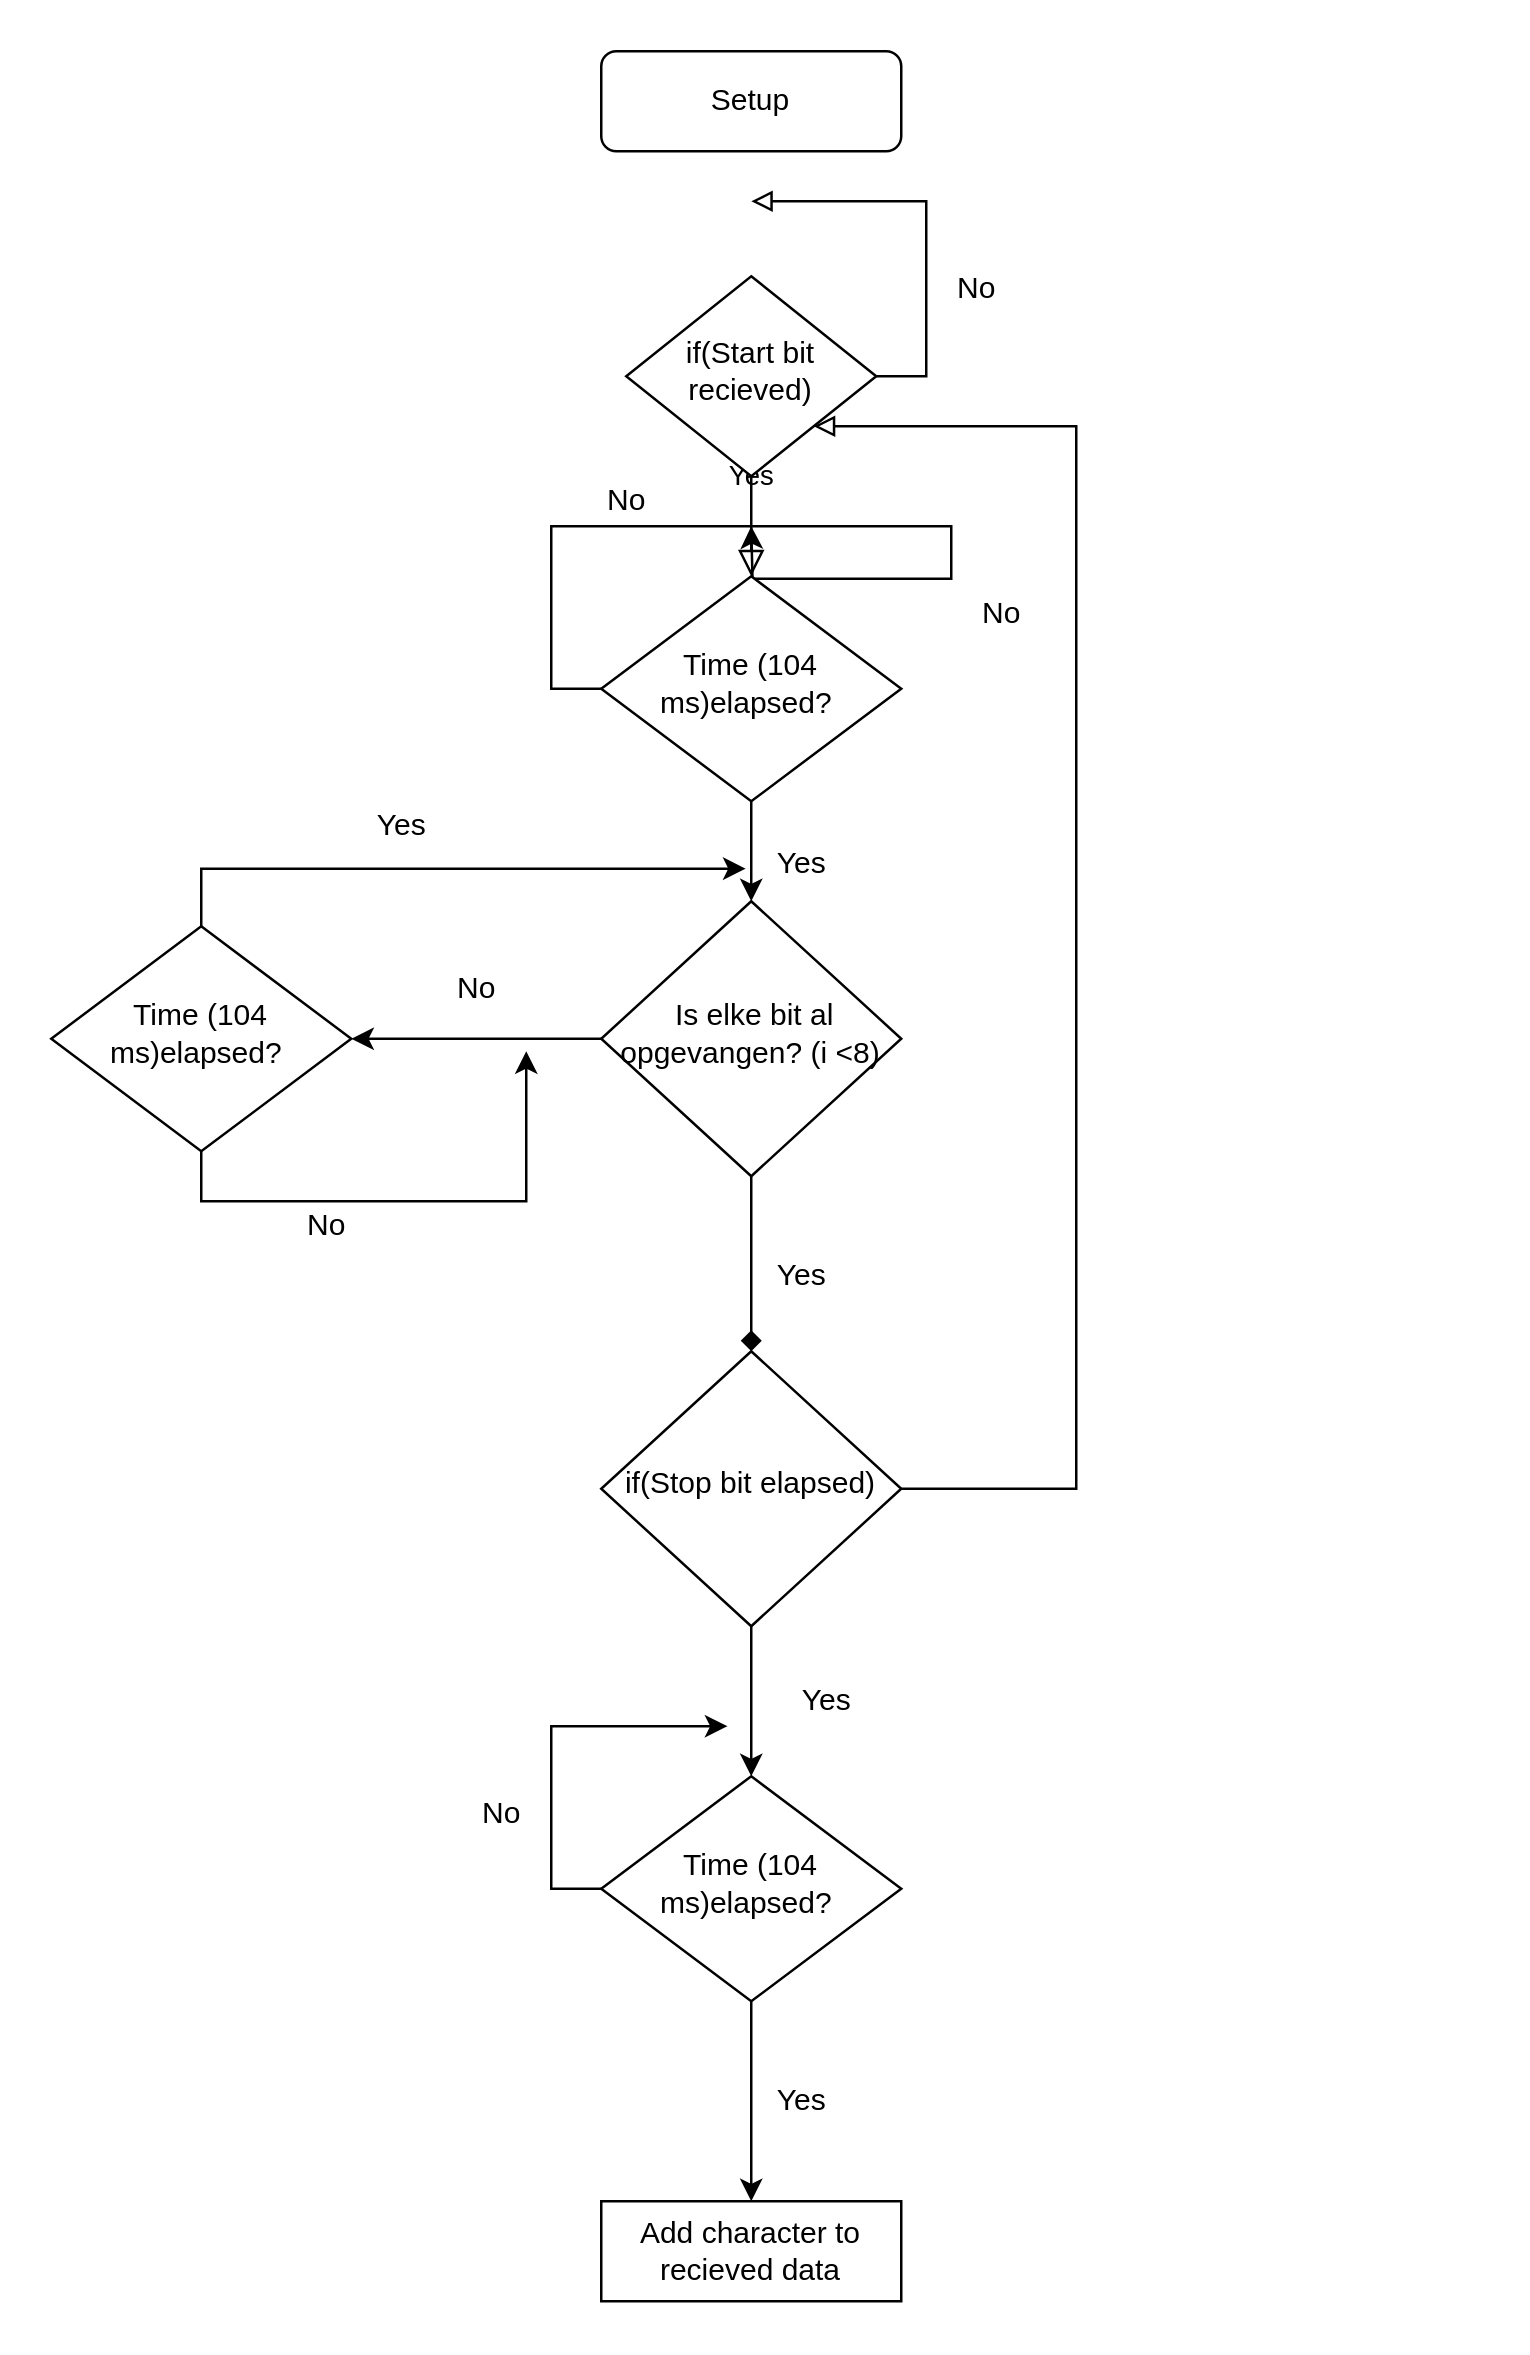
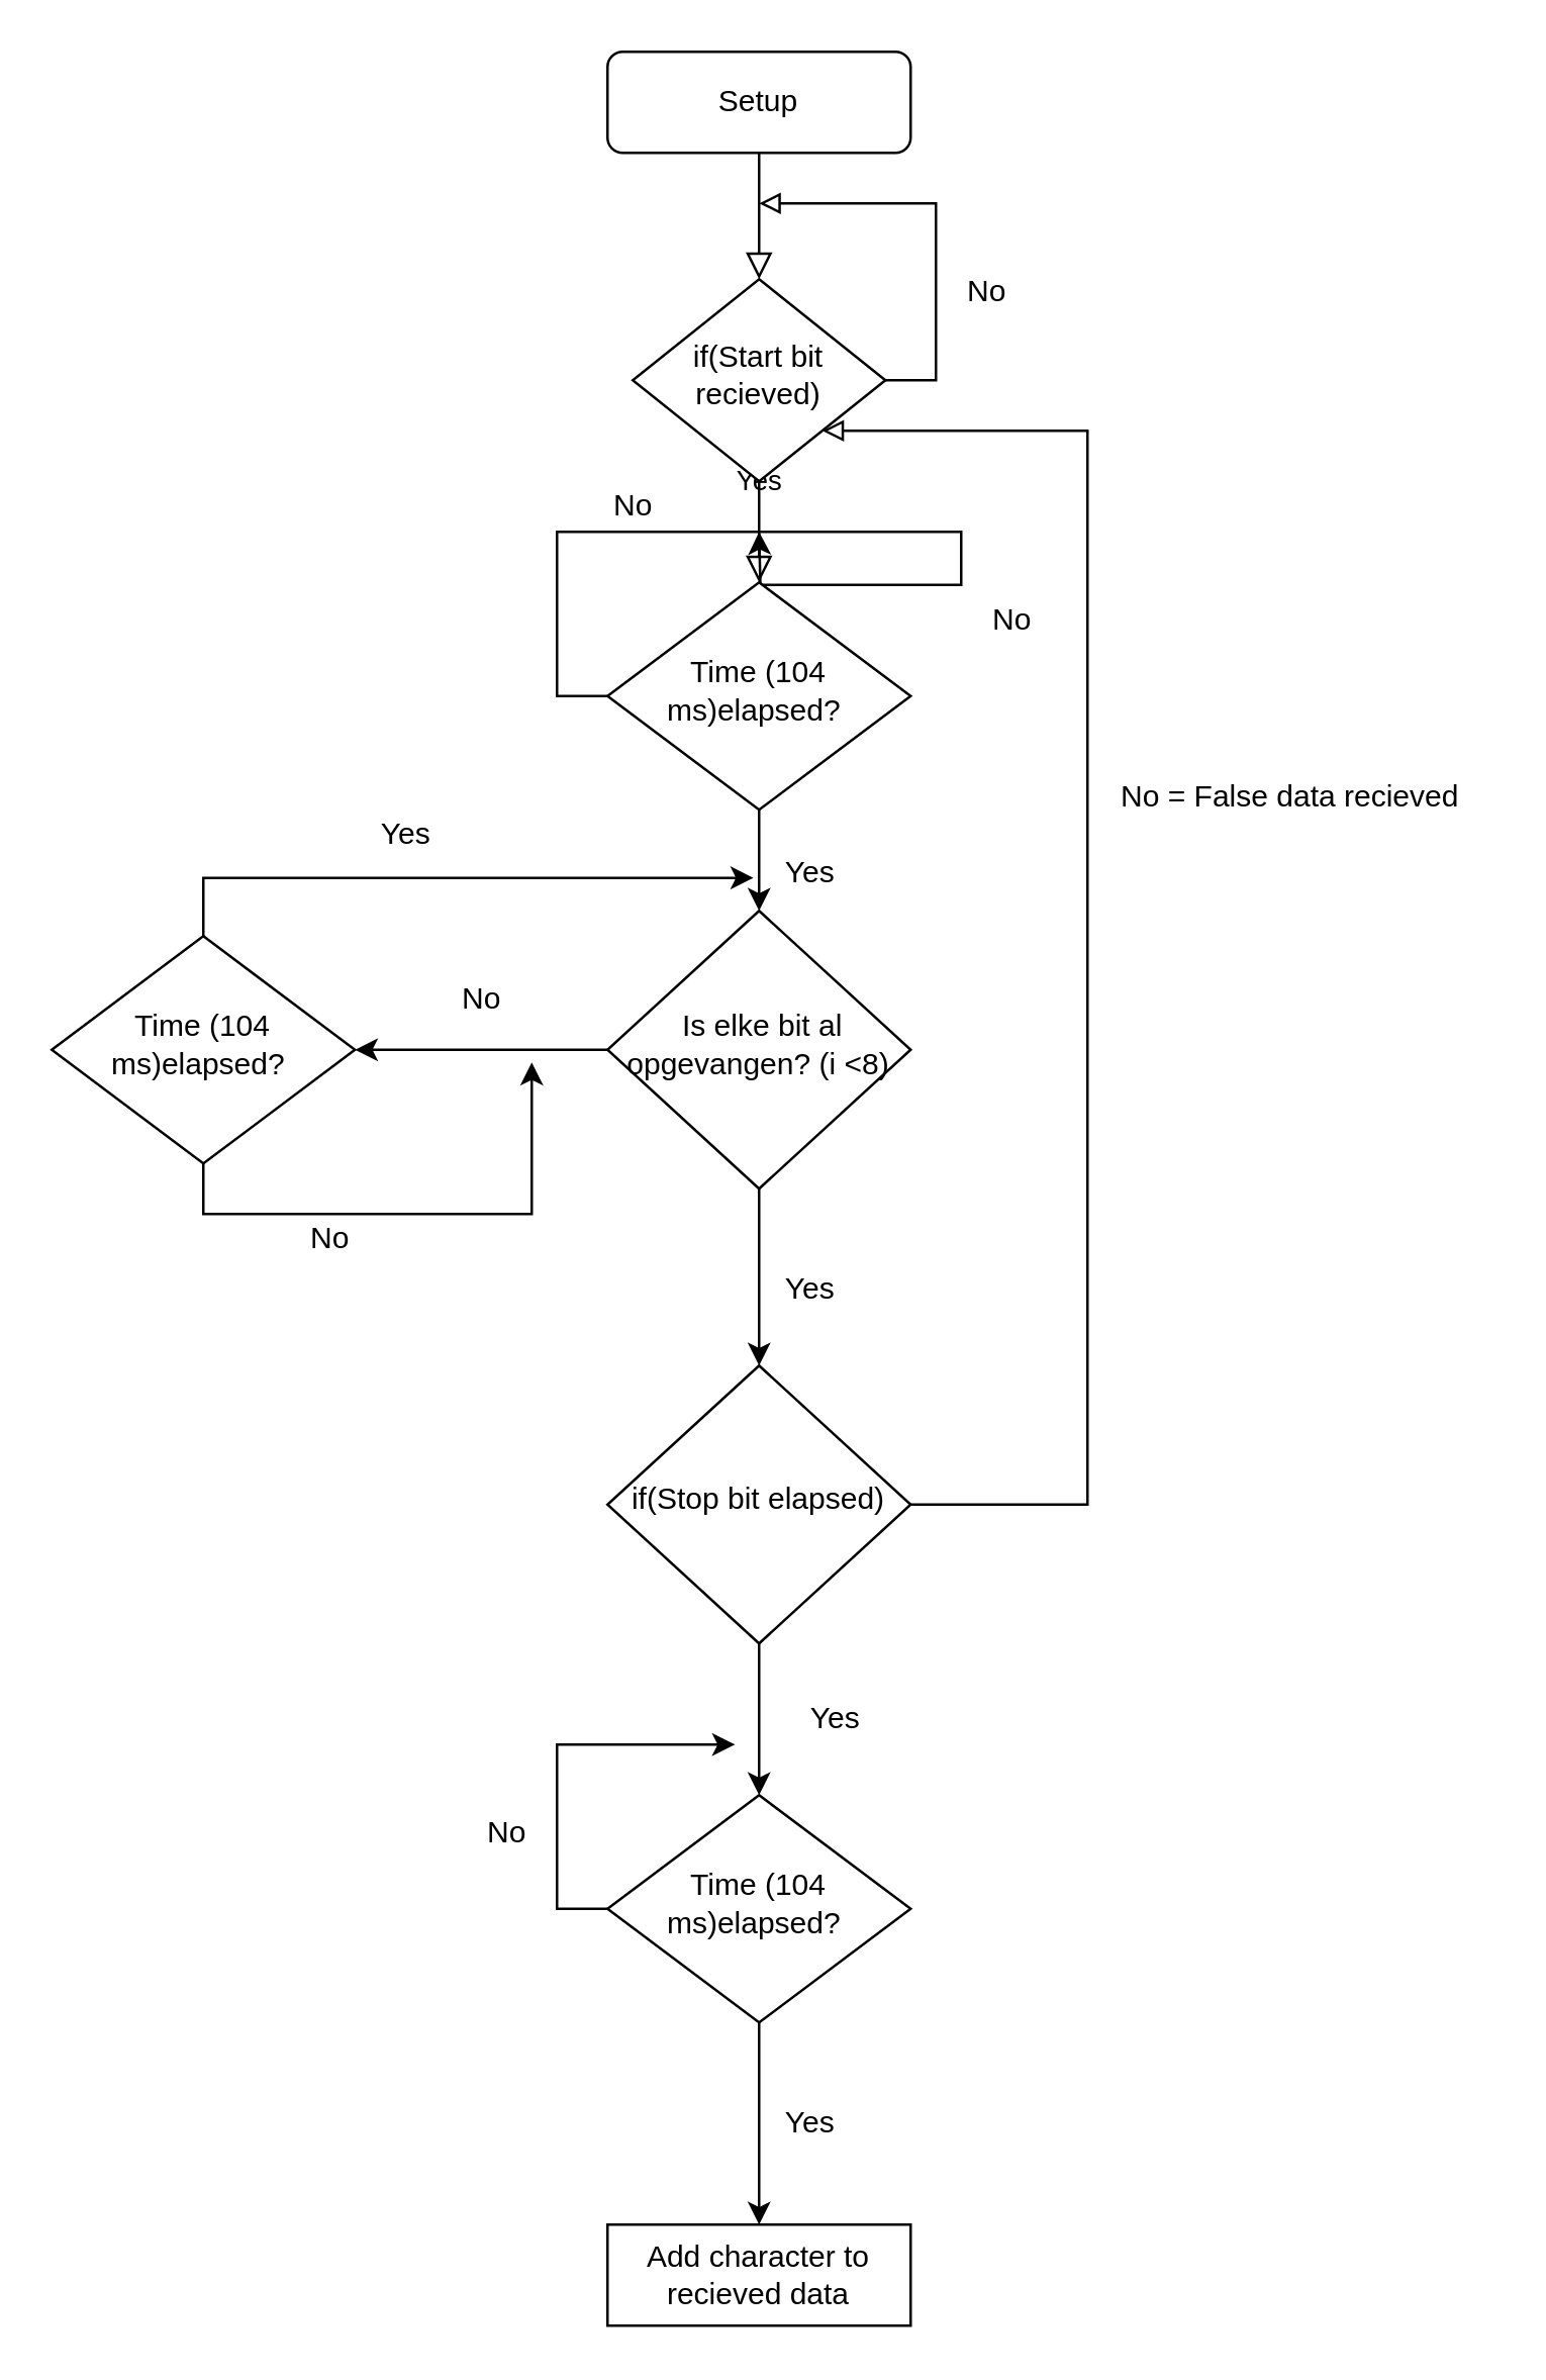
  <mxCell id="0" />
  <mxCell id="1" parent="0" />
+ <mxCell id="2" value="" style="rounded=0;html=1;jettySize=auto;orthogonalLoop=1;fontSize=11;endArrow=block;endFill=0;endSize=8;strokeWidth=1;shadow=0;labelBackgroundColor=none;edgeStyle=orthogonalEdgeStyle;" parent="1" source="3" target="6" edge="1"><mxGeometry relative="1" as="geometry" /></mxCell>
  <mxCell id="3" value="Setup" style="rounded=1;whiteSpace=wrap;html=1;fontSize=12;glass=0;strokeWidth=1;shadow=0;" parent="1" vertex="1"><mxGeometry x="240" y="20" width="120" height="40" as="geometry" /></mxCell>
  <mxCell id="4" value="Yes" style="rounded=0;html=1;jettySize=auto;orthogonalLoop=1;fontSize=11;endArrow=block;endFill=0;endSize=8;strokeWidth=1;shadow=0;labelBackgroundColor=none;edgeStyle=orthogonalEdgeStyle;" parent="1" source="6" edge="1"><mxGeometry y="20" relative="1" as="geometry"><mxPoint as="offset" /><mxPoint x="300" y="230" as="targetPoint" /></mxGeometry></mxCell>
  <mxCell id="5" style="edgeStyle=orthogonalEdgeStyle;rounded=0;orthogonalLoop=1;jettySize=auto;html=1;exitX=1;exitY=0.5;exitDx=0;exitDy=0;endArrow=block;endFill=0;" parent="1" source="6" edge="1"><mxGeometry relative="1" as="geometry"><mxPoint x="300" y="80" as="targetPoint" /><Array as="points"><mxPoint x="370" y="150" /><mxPoint x="370" y="80" /></Array></mxGeometry></mxCell>
  <mxCell id="6" value="if(Start bit recieved)" style="rhombus;whiteSpace=wrap;html=1;shadow=0;fontFamily=Helvetica;fontSize=12;align=center;strokeWidth=1;spacing=6;spacingTop=-4;" parent="1" vertex="1"><mxGeometry x="250" y="110" width="100" height="80" as="geometry" /></mxCell>
  <mxCell id="7" value="No" style="text;html=1;align=center;verticalAlign=middle;resizable=0;points=[];autosize=1;strokeColor=none;fillColor=none;" parent="1" vertex="1"><mxGeometry x="370" y="100" width="40" height="30" as="geometry" /></mxCell>
- <mxCell id="8" style="edgeStyle=orthogonalEdgeStyle;rounded=0;orthogonalLoop=1;jettySize=auto;html=1;exitX=0.5;exitY=1;exitDx=0;exitDy=0;entryX=0.5;entryY=0;entryDx=0;entryDy=0;endArrow=diamond;" edge="1" parent="1" source="10" target="13"><mxGeometry relative="1" as="geometry" /></mxCell>
+ <mxCell id="8" style="edgeStyle=orthogonalEdgeStyle;rounded=0;orthogonalLoop=1;jettySize=auto;html=1;exitX=0.5;exitY=1;exitDx=0;exitDy=0;entryX=0.5;entryY=0;entryDx=0;entryDy=0;" edge="1" parent="1" source="10" target="13"><mxGeometry relative="1" as="geometry" /></mxCell>
  <mxCell id="9" style="edgeStyle=orthogonalEdgeStyle;rounded=0;orthogonalLoop=1;jettySize=auto;html=1;exitX=0;exitY=0.5;exitDx=0;exitDy=0;entryX=1;entryY=0.5;entryDx=0;entryDy=0;" edge="1" parent="1" source="10" target="24"><mxGeometry relative="1" as="geometry" /></mxCell>
  <mxCell id="10" value="&amp;nbsp;Is elke bit al opgevangen? (i &amp;lt;8)" style="rhombus;whiteSpace=wrap;html=1;shadow=0;fontFamily=Helvetica;fontSize=12;align=center;strokeWidth=1;spacing=6;spacingTop=-4;" parent="1" vertex="1"><mxGeometry x="240" y="360" width="120" height="110" as="geometry" /></mxCell>
  <mxCell id="11" style="edgeStyle=orthogonalEdgeStyle;rounded=0;orthogonalLoop=1;jettySize=auto;html=1;exitX=1;exitY=0.5;exitDx=0;exitDy=0;endArrow=block;endFill=0;entryX=1;entryY=1;entryDx=0;entryDy=0;" parent="1" source="13" target="6" edge="1"><mxGeometry relative="1" as="geometry"><mxPoint x="430" y="445" as="targetPoint" /><Array as="points"><mxPoint x="430" y="595" /><mxPoint x="430" y="170" /></Array></mxGeometry></mxCell>
  <mxCell id="12" style="edgeStyle=orthogonalEdgeStyle;rounded=0;orthogonalLoop=1;jettySize=auto;html=1;exitX=0.5;exitY=1;exitDx=0;exitDy=0;entryX=0.5;entryY=0;entryDx=0;entryDy=0;" edge="1" parent="1" source="13" target="31"><mxGeometry relative="1" as="geometry" /></mxCell>
  <mxCell id="13" value="if(Stop bit elapsed)" style="rhombus;whiteSpace=wrap;html=1;shadow=0;fontFamily=Helvetica;fontSize=12;align=center;strokeWidth=1;spacing=6;spacingTop=-4;" parent="1" vertex="1"><mxGeometry x="240" y="540" width="120" height="110" as="geometry" /></mxCell>
  <mxCell id="14" value="Add character to recieved data" style="whiteSpace=wrap;html=1;fontSize=12;glass=0;strokeWidth=1;shadow=0;rounded=0;" parent="1" vertex="1"><mxGeometry x="240" y="880" width="120" height="40" as="geometry" /></mxCell>
  <mxCell id="15" value="No" style="text;html=1;align=center;verticalAlign=middle;resizable=0;points=[];autosize=1;strokeColor=none;fillColor=none;" parent="1" vertex="1"><mxGeometry x="380" y="230" width="40" height="30" as="geometry" /></mxCell>
+ <mxCell id="16" value="No = False data recieved" style="text;html=1;align=center;verticalAlign=middle;resizable=0;points=[];autosize=1;strokeColor=none;fillColor=none;" parent="1" vertex="1"><mxGeometry x="430" y="300" width="160" height="30" as="geometry" /></mxCell>
  <mxCell id="17" style="edgeStyle=orthogonalEdgeStyle;rounded=0;orthogonalLoop=1;jettySize=auto;html=1;exitX=0;exitY=0.5;exitDx=0;exitDy=0;" edge="1" parent="1" source="19"><mxGeometry relative="1" as="geometry"><mxPoint x="300" y="210" as="targetPoint" /></mxGeometry></mxCell>
  <mxCell id="18" style="edgeStyle=orthogonalEdgeStyle;rounded=0;orthogonalLoop=1;jettySize=auto;html=1;exitX=0.5;exitY=1;exitDx=0;exitDy=0;" edge="1" parent="1" source="19" target="10"><mxGeometry relative="1" as="geometry" /></mxCell>
  <mxCell id="19" value="Time (104 ms)elapsed?&amp;nbsp;" style="rhombus;whiteSpace=wrap;html=1;shadow=0;fontFamily=Helvetica;fontSize=12;align=center;strokeWidth=1;spacing=6;spacingTop=-4;" vertex="1" parent="1"><mxGeometry x="240" y="230" width="120" height="90" as="geometry" /></mxCell>
  <mxCell id="20" value="No" style="text;html=1;align=center;verticalAlign=middle;resizable=0;points=[];autosize=1;strokeColor=none;fillColor=none;" vertex="1" parent="1"><mxGeometry x="230" y="185" width="40" height="30" as="geometry" /></mxCell>
  <mxCell id="21" value="Yes" style="text;html=1;align=center;verticalAlign=middle;resizable=0;points=[];autosize=1;strokeColor=none;fillColor=none;" vertex="1" parent="1"><mxGeometry x="300" y="330" width="40" height="30" as="geometry" /></mxCell>
  <mxCell id="22" style="edgeStyle=orthogonalEdgeStyle;rounded=0;orthogonalLoop=1;jettySize=auto;html=1;exitX=0.5;exitY=1;exitDx=0;exitDy=0;" edge="1" parent="1" source="24"><mxGeometry relative="1" as="geometry"><mxPoint x="210" y="420" as="targetPoint" /><Array as="points"><mxPoint y="480" x="80" /><mxPoint x="210" y="480" /></Array></mxGeometry></mxCell>
  <mxCell id="23" style="edgeStyle=orthogonalEdgeStyle;rounded=0;orthogonalLoop=1;jettySize=auto;html=1;exitX=0.5;exitY=0;exitDx=0;exitDy=0;entryX=-0.056;entryY=0.565;entryDx=0;entryDy=0;entryPerimeter=0;" edge="1" parent="1" source="24" target="21"><mxGeometry relative="1" as="geometry"><mxPoint x="290" y="340" as="targetPoint" /><Array as="points"><mxPoint y="347" x="80" /></Array></mxGeometry></mxCell>
  <mxCell id="24" value="Time (104 ms)elapsed?&amp;nbsp;" style="rhombus;whiteSpace=wrap;html=1;shadow=0;fontFamily=Helvetica;fontSize=12;align=center;strokeWidth=1;spacing=6;spacingTop=-4;" vertex="1" parent="1"><mxGeometry x="20" y="370" width="120" height="90" as="geometry" /></mxCell>
  <mxCell id="25" value="Yes" style="text;html=1;align=center;verticalAlign=middle;resizable=0;points=[];autosize=1;strokeColor=none;fillColor=none;" vertex="1" parent="1"><mxGeometry x="300" y="495" width="40" height="30" as="geometry" /></mxCell>
  <mxCell id="26" value="No" style="text;html=1;align=center;verticalAlign=middle;resizable=0;points=[];autosize=1;strokeColor=none;fillColor=none;" vertex="1" parent="1"><mxGeometry x="170" y="380" width="40" height="30" as="geometry" /></mxCell>
  <mxCell id="27" value="No" style="text;html=1;align=center;verticalAlign=middle;resizable=0;points=[];autosize=1;strokeColor=none;fillColor=none;" vertex="1" parent="1"><mxGeometry x="110" y="475" width="40" height="30" as="geometry" /></mxCell>
  <mxCell id="28" value="Yes" style="text;html=1;align=center;verticalAlign=middle;resizable=0;points=[];autosize=1;strokeColor=none;fillColor=none;" vertex="1" parent="1"><mxGeometry x="140" y="315" width="40" height="30" as="geometry" /></mxCell>
  <mxCell id="29" style="edgeStyle=orthogonalEdgeStyle;rounded=0;orthogonalLoop=1;jettySize=auto;html=1;exitX=0;exitY=0.5;exitDx=0;exitDy=0;" edge="1" parent="1" source="31"><mxGeometry relative="1" as="geometry"><mxPoint x="290" y="690" as="targetPoint" /></mxGeometry></mxCell>
  <mxCell id="30" style="edgeStyle=orthogonalEdgeStyle;rounded=0;orthogonalLoop=1;jettySize=auto;html=1;exitX=0.5;exitY=1;exitDx=0;exitDy=0;entryX=0.5;entryY=0;entryDx=0;entryDy=0;" edge="1" parent="1" source="31" target="14"><mxGeometry relative="1" as="geometry" /></mxCell>
  <mxCell id="31" value="Time (104 ms)elapsed?&amp;nbsp;" style="rhombus;whiteSpace=wrap;html=1;shadow=0;fontFamily=Helvetica;fontSize=12;align=center;strokeWidth=1;spacing=6;spacingTop=-4;" vertex="1" parent="1"><mxGeometry x="240" y="710" width="120" height="90" as="geometry" /></mxCell>
  <mxCell id="32" value="Yes" style="text;html=1;align=center;verticalAlign=middle;resizable=0;points=[];autosize=1;strokeColor=none;fillColor=none;" vertex="1" parent="1"><mxGeometry x="310" y="665" width="40" height="30" as="geometry" /></mxCell>
  <mxCell id="33" value="Yes" style="text;html=1;align=center;verticalAlign=middle;resizable=0;points=[];autosize=1;strokeColor=none;fillColor=none;" vertex="1" parent="1"><mxGeometry x="300" y="825" width="40" height="30" as="geometry" /></mxCell>
  <mxCell id="34" value="No" style="text;html=1;align=center;verticalAlign=middle;resizable=0;points=[];autosize=1;strokeColor=none;fillColor=none;" vertex="1" parent="1"><mxGeometry x="180" y="710" width="40" height="30" as="geometry" /></mxCell>
